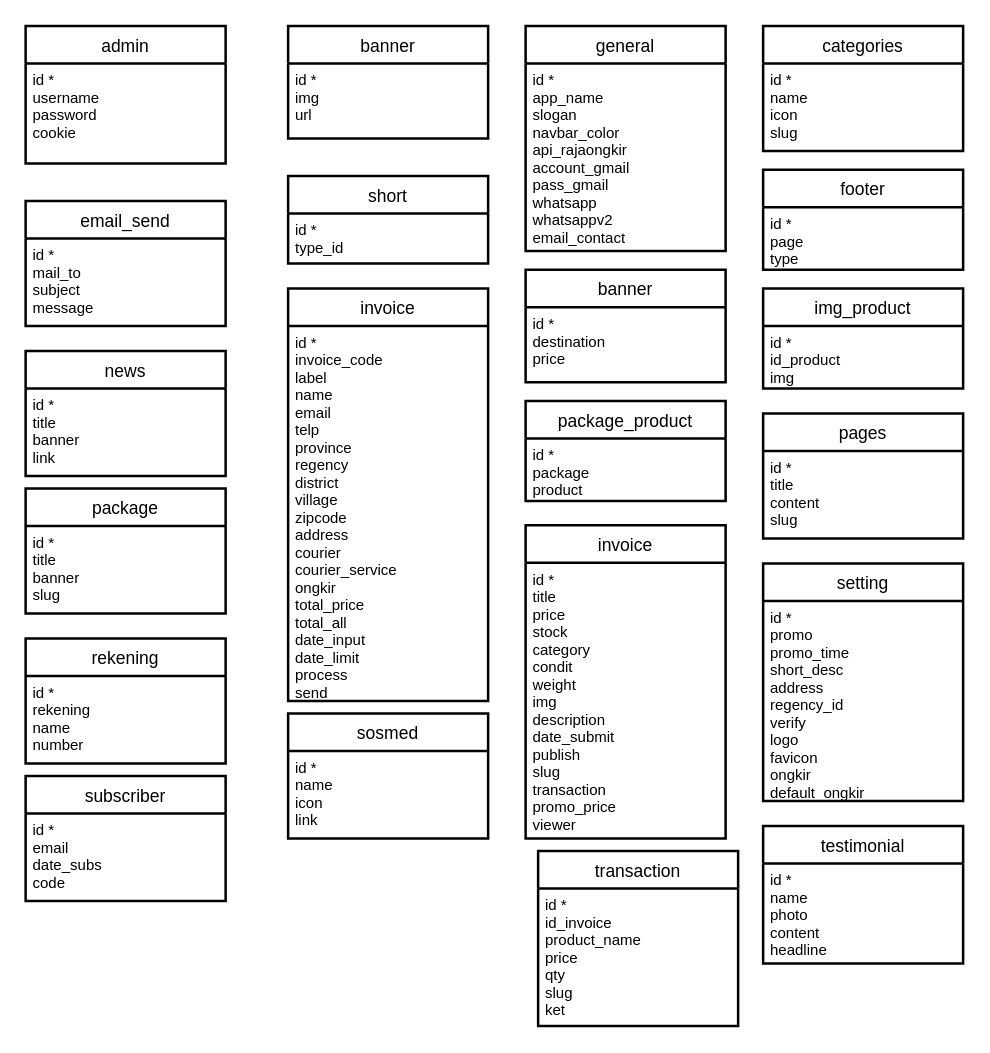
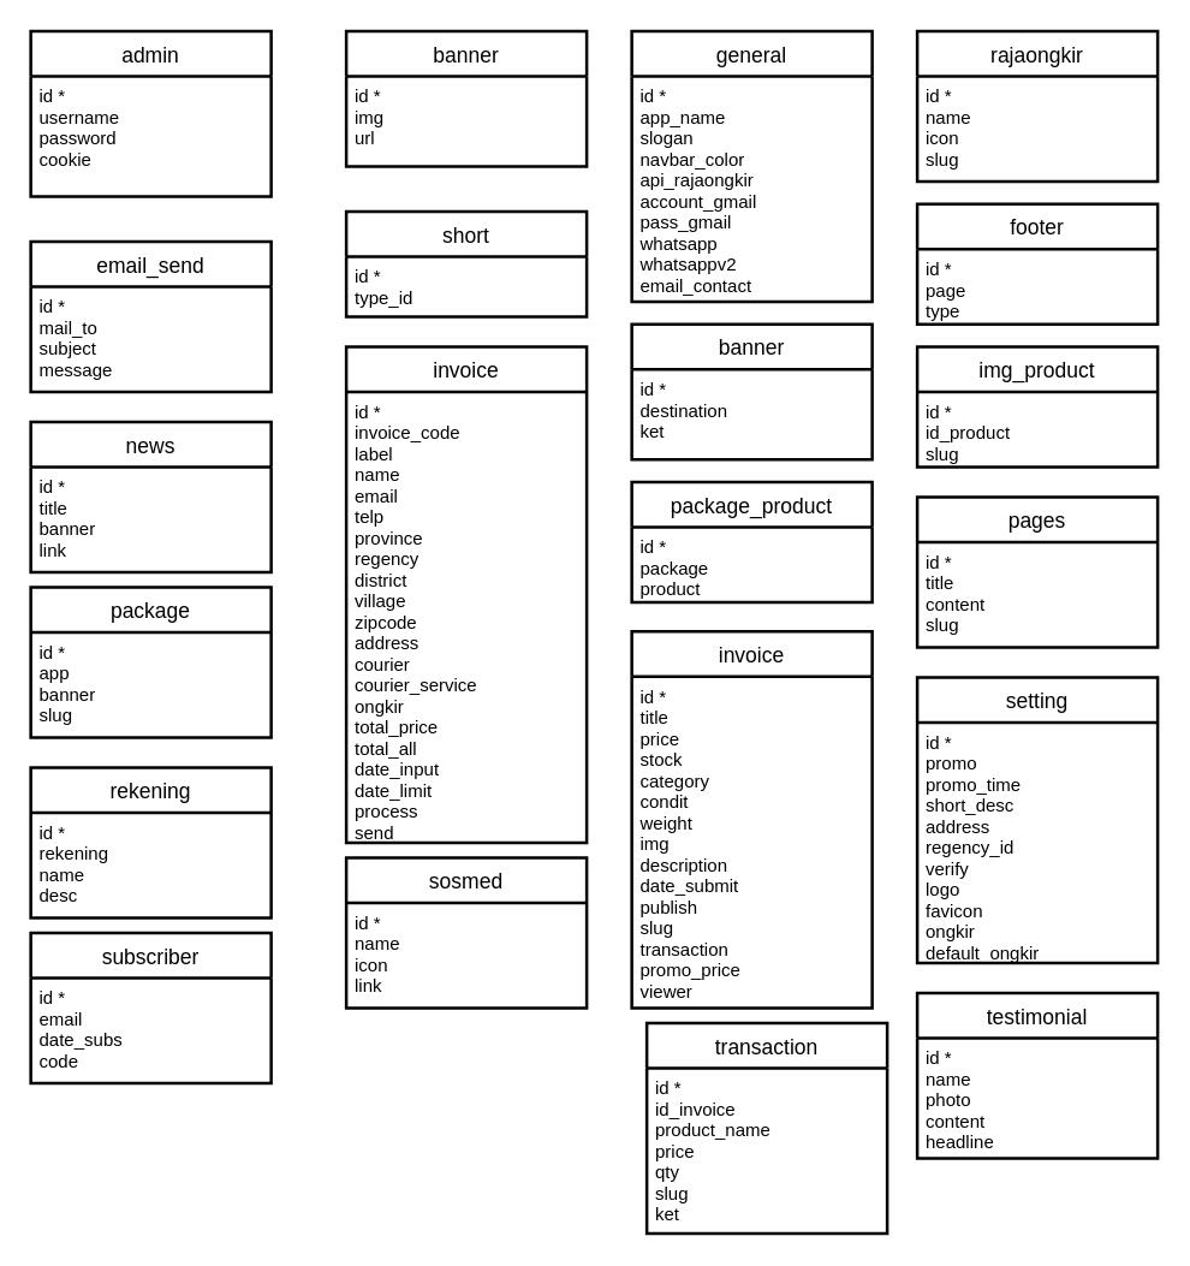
  <mxCell id="0" />
  <mxCell id="1" parent="0" />
  <mxCell id="2" value="admin" style="swimlane;childLayout=stackLayout;horizontal=1;startSize=30;horizontalStack=0;rounded=1;fontSize=14;fontStyle=0;strokeWidth=2;resizeParent=0;resizeLast=1;shadow=0;dashed=0;align=center;arcSize=0;" vertex="1" parent="1"><mxGeometry x="20" y="20" width="160" height="110" as="geometry" /></mxCell>
  <mxCell id="3" value="id *&#10;username&#10;password&#10;cookie" style="align=left;strokeColor=none;fillColor=none;spacingLeft=4;fontSize=12;verticalAlign=top;resizable=0;rotatable=0;part=1;fontStyle=0" vertex="1" parent="2"><mxGeometry y="30" width="160" height="80" as="geometry" /></mxCell>
  <mxCell id="4" value="banner" style="swimlane;childLayout=stackLayout;horizontal=1;startSize=30;horizontalStack=0;rounded=1;fontSize=14;fontStyle=0;strokeWidth=2;resizeParent=0;resizeLast=1;shadow=0;dashed=0;align=center;arcSize=0;" vertex="1" parent="1"><mxGeometry x="230" y="20" width="160" height="90" as="geometry" /></mxCell>
  <mxCell id="5" value="id *&#10;img&#10;url" style="align=left;strokeColor=none;fillColor=none;spacingLeft=4;fontSize=12;verticalAlign=top;resizable=0;rotatable=0;part=1;fontStyle=0" vertex="1" parent="4"><mxGeometry y="30" width="160" height="60" as="geometry" /></mxCell>
- <mxCell id="6" value="categories" style="swimlane;childLayout=stackLayout;horizontal=1;startSize=30;horizontalStack=0;rounded=1;fontSize=14;fontStyle=0;strokeWidth=2;resizeParent=0;resizeLast=1;shadow=0;dashed=0;align=center;arcSize=0;" vertex="1" parent="1"><mxGeometry x="610" y="20" width="160" height="100" as="geometry" /></mxCell>
+ <mxCell id="6" value="rajaongkir" style="swimlane;childLayout=stackLayout;horizontal=1;startSize=30;horizontalStack=0;rounded=1;fontSize=14;fontStyle=0;strokeWidth=2;resizeParent=0;resizeLast=1;shadow=0;dashed=0;align=center;arcSize=0;" vertex="1" parent="1"><mxGeometry x="610" y="20" width="160" height="100" as="geometry" /></mxCell>
  <mxCell id="7" value="id *&#10;name&#10;icon&#10;slug" style="align=left;strokeColor=none;fillColor=none;spacingLeft=4;fontSize=12;verticalAlign=top;resizable=0;rotatable=0;part=1;fontStyle=0" vertex="1" parent="6"><mxGeometry y="30" width="160" height="70" as="geometry" /></mxCell>
  <mxCell id="8" value="short" style="swimlane;childLayout=stackLayout;horizontal=1;startSize=30;horizontalStack=0;rounded=1;fontSize=14;fontStyle=0;strokeWidth=2;resizeParent=0;resizeLast=1;shadow=0;dashed=0;align=center;arcSize=0;" vertex="1" parent="1"><mxGeometry x="230" y="140" width="160" height="70" as="geometry" /></mxCell>
  <mxCell id="9" value="id *&#10;type_id" style="align=left;strokeColor=none;fillColor=none;spacingLeft=4;fontSize=12;verticalAlign=top;resizable=0;rotatable=0;part=1;fontStyle=0" vertex="1" parent="8"><mxGeometry y="30" width="160" height="40" as="geometry" /></mxCell>
  <mxCell id="10" value="banner" style="swimlane;childLayout=stackLayout;horizontal=1;startSize=30;horizontalStack=0;rounded=1;fontSize=14;fontStyle=0;strokeWidth=2;resizeParent=0;resizeLast=1;shadow=0;dashed=0;align=center;arcSize=0;" vertex="1" parent="1"><mxGeometry x="420" y="215" width="160" height="90" as="geometry" /></mxCell>
- <mxCell id="11" value="id *&#10;destination&#10;price" style="align=left;strokeColor=none;fillColor=none;spacingLeft=4;fontSize=12;verticalAlign=top;resizable=0;rotatable=0;part=1;fontStyle=0" vertex="1" parent="10"><mxGeometry y="30" width="160" height="60" as="geometry" /></mxCell>
+ <mxCell id="11" value="id *&#10;destination&#10;ket" style="align=left;strokeColor=none;fillColor=none;spacingLeft=4;fontSize=12;verticalAlign=top;resizable=0;rotatable=0;part=1;fontStyle=0" vertex="1" parent="10"><mxGeometry y="30" width="160" height="60" as="geometry" /></mxCell>
  <mxCell id="12" value="email_send" style="swimlane;childLayout=stackLayout;horizontal=1;startSize=30;horizontalStack=0;rounded=1;fontSize=14;fontStyle=0;strokeWidth=2;resizeParent=0;resizeLast=1;shadow=0;dashed=0;align=center;arcSize=0;" vertex="1" parent="1"><mxGeometry x="20" y="160" width="160" height="100" as="geometry" /></mxCell>
  <mxCell id="13" value="id *&#10;mail_to&#10;subject&#10;message" style="align=left;strokeColor=none;fillColor=none;spacingLeft=4;fontSize=12;verticalAlign=top;resizable=0;rotatable=0;part=1;fontStyle=0" vertex="1" parent="12"><mxGeometry y="30" width="160" height="70" as="geometry" /></mxCell>
  <mxCell id="14" value="footer" style="swimlane;childLayout=stackLayout;horizontal=1;startSize=30;horizontalStack=0;rounded=1;fontSize=14;fontStyle=0;strokeWidth=2;resizeParent=0;resizeLast=1;shadow=0;dashed=0;align=center;arcSize=0;" vertex="1" parent="1"><mxGeometry x="610" y="135" width="160" height="80" as="geometry" /></mxCell>
  <mxCell id="15" value="id *&#10;page&#10;type" style="align=left;strokeColor=none;fillColor=none;spacingLeft=4;fontSize=12;verticalAlign=top;resizable=0;rotatable=0;part=1;fontStyle=0" vertex="1" parent="14"><mxGeometry y="30" width="160" height="50" as="geometry" /></mxCell>
  <mxCell id="16" value="general" style="swimlane;childLayout=stackLayout;horizontal=1;startSize=30;horizontalStack=0;rounded=1;fontSize=14;fontStyle=0;strokeWidth=2;resizeParent=0;resizeLast=1;shadow=0;dashed=0;align=center;arcSize=0;" vertex="1" parent="1"><mxGeometry x="420" y="20" width="160" height="180" as="geometry" /></mxCell>
  <mxCell id="17" value="id *&#10;app_name&#10;slogan&#10;navbar_color&#10;api_rajaongkir&#10;account_gmail&#10;pass_gmail&#10;whatsapp&#10;whatsappv2&#10;email_contact" style="align=left;strokeColor=none;fillColor=none;spacingLeft=4;fontSize=12;verticalAlign=top;resizable=0;rotatable=0;part=1;fontStyle=0" vertex="1" parent="16"><mxGeometry y="30" width="160" height="150" as="geometry" /></mxCell>
  <mxCell id="18" value="img_product" style="swimlane;childLayout=stackLayout;horizontal=1;startSize=30;horizontalStack=0;rounded=1;fontSize=14;fontStyle=0;strokeWidth=2;resizeParent=0;resizeLast=1;shadow=0;dashed=0;align=center;arcSize=0;" vertex="1" parent="1"><mxGeometry x="610" y="230" width="160" height="80" as="geometry" /></mxCell>
- <mxCell id="19" value="id *&#10;id_product&#10;img" style="align=left;strokeColor=none;fillColor=none;spacingLeft=4;fontSize=12;verticalAlign=top;resizable=0;rotatable=0;part=1;fontStyle=0" vertex="1" parent="18"><mxGeometry y="30" width="160" height="50" as="geometry" /></mxCell>
+ <mxCell id="19" value="id *&#10;id_product&#10;slug" style="align=left;strokeColor=none;fillColor=none;spacingLeft=4;fontSize=12;verticalAlign=top;resizable=0;rotatable=0;part=1;fontStyle=0" vertex="1" parent="18"><mxGeometry y="30" width="160" height="50" as="geometry" /></mxCell>
  <mxCell id="20" value="invoice" style="swimlane;childLayout=stackLayout;horizontal=1;startSize=30;horizontalStack=0;rounded=1;fontSize=14;fontStyle=0;strokeWidth=2;resizeParent=0;resizeLast=1;shadow=0;dashed=0;align=center;arcSize=0;" vertex="1" parent="1"><mxGeometry x="230" y="230" width="160" height="330" as="geometry" /></mxCell>
  <mxCell id="21" value="id *&#10;invoice_code&#10;label&#10;name&#10;email&#10;telp&#10;province&#10;regency&#10;district&#10;village&#10;zipcode&#10;address&#10;courier&#10;courier_service&#10;ongkir&#10;total_price&#10;total_all&#10;date_input&#10;date_limit&#10;process&#10;send" style="align=left;strokeColor=none;fillColor=none;spacingLeft=4;fontSize=12;verticalAlign=top;resizable=0;rotatable=0;part=1;fontStyle=0" vertex="1" parent="20"><mxGeometry y="30" width="160" height="300" as="geometry" /></mxCell>
  <mxCell id="22" value="news" style="swimlane;childLayout=stackLayout;horizontal=1;startSize=30;horizontalStack=0;rounded=1;fontSize=14;fontStyle=0;strokeWidth=2;resizeParent=0;resizeLast=1;shadow=0;dashed=0;align=center;arcSize=0;" vertex="1" parent="1"><mxGeometry x="20" y="280" width="160" height="100" as="geometry" /></mxCell>
  <mxCell id="23" value="id *&#10;title&#10;banner&#10;link" style="align=left;strokeColor=none;fillColor=none;spacingLeft=4;fontSize=12;verticalAlign=top;resizable=0;rotatable=0;part=1;fontStyle=0" vertex="1" parent="22"><mxGeometry y="30" width="160" height="70" as="geometry" /></mxCell>
  <mxCell id="24" value="package" style="swimlane;childLayout=stackLayout;horizontal=1;startSize=30;horizontalStack=0;rounded=1;fontSize=14;fontStyle=0;strokeWidth=2;resizeParent=0;resizeLast=1;shadow=0;dashed=0;align=center;arcSize=0;" vertex="1" parent="1"><mxGeometry x="20" y="390" width="160" height="100" as="geometry" /></mxCell>
- <mxCell id="25" value="id *&#10;title&#10;banner&#10;slug" style="align=left;strokeColor=none;fillColor=none;spacingLeft=4;fontSize=12;verticalAlign=top;resizable=0;rotatable=0;part=1;fontStyle=0" vertex="1" parent="24"><mxGeometry y="30" width="160" height="70" as="geometry" /></mxCell>
+ <mxCell id="25" value="id *&#10;app&#10;banner&#10;slug" style="align=left;strokeColor=none;fillColor=none;spacingLeft=4;fontSize=12;verticalAlign=top;resizable=0;rotatable=0;part=1;fontStyle=0" vertex="1" parent="24"><mxGeometry y="30" width="160" height="70" as="geometry" /></mxCell>
  <mxCell id="26" value="package_product" style="swimlane;childLayout=stackLayout;horizontal=1;startSize=30;horizontalStack=0;rounded=1;fontSize=14;fontStyle=0;strokeWidth=2;resizeParent=0;resizeLast=1;shadow=0;dashed=0;align=center;arcSize=0;" vertex="1" parent="1"><mxGeometry x="420" y="320" width="160" height="80" as="geometry" /></mxCell>
  <mxCell id="27" value="id *&#10;package&#10;product" style="align=left;strokeColor=none;fillColor=none;spacingLeft=4;fontSize=12;verticalAlign=top;resizable=0;rotatable=0;part=1;fontStyle=0" vertex="1" parent="26"><mxGeometry y="30" width="160" height="50" as="geometry" /></mxCell>
  <mxCell id="28" value="pages" style="swimlane;childLayout=stackLayout;horizontal=1;startSize=30;horizontalStack=0;rounded=1;fontSize=14;fontStyle=0;strokeWidth=2;resizeParent=0;resizeLast=1;shadow=0;dashed=0;align=center;arcSize=0;" vertex="1" parent="1"><mxGeometry x="610" y="330" width="160" height="100" as="geometry" /></mxCell>
  <mxCell id="29" value="id *&#10;title&#10;content&#10;slug" style="align=left;strokeColor=none;fillColor=none;spacingLeft=4;fontSize=12;verticalAlign=top;resizable=0;rotatable=0;part=1;fontStyle=0" vertex="1" parent="28"><mxGeometry y="30" width="160" height="70" as="geometry" /></mxCell>
  <mxCell id="30" value="invoice" style="swimlane;childLayout=stackLayout;horizontal=1;startSize=30;horizontalStack=0;rounded=1;fontSize=14;fontStyle=0;strokeWidth=2;resizeParent=0;resizeLast=1;shadow=0;dashed=0;align=center;arcSize=0;" vertex="1" parent="1"><mxGeometry x="420" y="419.5" width="160" height="250.5" as="geometry" /></mxCell>
  <mxCell id="31" value="id *&#10;title&#10;price&#10;stock&#10;category&#10;condit&#10;weight&#10;img&#10;description&#10;date_submit&#10;publish&#10;slug&#10;transaction&#10;promo_price&#10;viewer" style="align=left;strokeColor=none;fillColor=none;spacingLeft=4;fontSize=12;verticalAlign=top;resizable=0;rotatable=0;part=1;fontStyle=0" vertex="1" parent="30"><mxGeometry y="30" width="160" height="220.5" as="geometry" /></mxCell>
  <mxCell id="32" value="rekening" style="swimlane;childLayout=stackLayout;horizontal=1;startSize=30;horizontalStack=0;rounded=1;fontSize=14;fontStyle=0;strokeWidth=2;resizeParent=0;resizeLast=1;shadow=0;dashed=0;align=center;arcSize=0;" vertex="1" parent="1"><mxGeometry x="20" y="510" width="160" height="100" as="geometry" /></mxCell>
- <mxCell id="33" value="id *&#10;rekening&#10;name&#10;number" style="align=left;strokeColor=none;fillColor=none;spacingLeft=4;fontSize=12;verticalAlign=top;resizable=0;rotatable=0;part=1;fontStyle=0" vertex="1" parent="32"><mxGeometry y="30" width="160" height="70" as="geometry" /></mxCell>
+ <mxCell id="33" value="id *&#10;rekening&#10;name&#10;desc" style="align=left;strokeColor=none;fillColor=none;spacingLeft=4;fontSize=12;verticalAlign=top;resizable=0;rotatable=0;part=1;fontStyle=0" vertex="1" parent="32"><mxGeometry y="30" width="160" height="70" as="geometry" /></mxCell>
  <mxCell id="34" value="setting" style="swimlane;childLayout=stackLayout;horizontal=1;startSize=30;horizontalStack=0;rounded=1;fontSize=14;fontStyle=0;strokeWidth=2;resizeParent=0;resizeLast=1;shadow=0;dashed=0;align=center;arcSize=0;" vertex="1" parent="1"><mxGeometry x="610" y="450" width="160" height="190" as="geometry" /></mxCell>
  <mxCell id="35" value="id *&#10;promo&#10;promo_time&#10;short_desc&#10;address&#10;regency_id&#10;verify&#10;logo&#10;favicon&#10;ongkir&#10;default_ongkir" style="align=left;strokeColor=none;fillColor=none;spacingLeft=4;fontSize=12;verticalAlign=top;resizable=0;rotatable=0;part=1;fontStyle=0" vertex="1" parent="34"><mxGeometry y="30" width="160" height="160" as="geometry" /></mxCell>
  <mxCell id="36" value="sosmed" style="swimlane;childLayout=stackLayout;horizontal=1;startSize=30;horizontalStack=0;rounded=1;fontSize=14;fontStyle=0;strokeWidth=2;resizeParent=0;resizeLast=1;shadow=0;dashed=0;align=center;arcSize=0;" vertex="1" parent="1"><mxGeometry x="230" y="570" width="160" height="100" as="geometry" /></mxCell>
  <mxCell id="37" value="id *&#10;name&#10;icon&#10;link" style="align=left;strokeColor=none;fillColor=none;spacingLeft=4;fontSize=12;verticalAlign=top;resizable=0;rotatable=0;part=1;fontStyle=0" vertex="1" parent="36"><mxGeometry y="30" width="160" height="70" as="geometry" /></mxCell>
  <mxCell id="38" value="subscriber" style="swimlane;childLayout=stackLayout;horizontal=1;startSize=30;horizontalStack=0;rounded=1;fontSize=14;fontStyle=0;strokeWidth=2;resizeParent=0;resizeLast=1;shadow=0;dashed=0;align=center;arcSize=0;" vertex="1" parent="1"><mxGeometry x="20" y="620" width="160" height="100" as="geometry" /></mxCell>
  <mxCell id="39" value="id *&#10;email&#10;date_subs&#10;code" style="align=left;strokeColor=none;fillColor=none;spacingLeft=4;fontSize=12;verticalAlign=top;resizable=0;rotatable=0;part=1;fontStyle=0" vertex="1" parent="38"><mxGeometry y="30" width="160" height="70" as="geometry" /></mxCell>
  <mxCell id="40" value="testimonial" style="swimlane;childLayout=stackLayout;horizontal=1;startSize=30;horizontalStack=0;rounded=1;fontSize=14;fontStyle=0;strokeWidth=2;resizeParent=0;resizeLast=1;shadow=0;dashed=0;align=center;arcSize=0;" vertex="1" parent="1"><mxGeometry x="610" y="660" width="160" height="110" as="geometry" /></mxCell>
  <mxCell id="41" value="id *&#10;name&#10;photo&#10;content&#10;headline" style="align=left;strokeColor=none;fillColor=none;spacingLeft=4;fontSize=12;verticalAlign=top;resizable=0;rotatable=0;part=1;fontStyle=0" vertex="1" parent="40"><mxGeometry y="30" width="160" height="80" as="geometry" /></mxCell>
  <mxCell id="42" value="transaction" style="swimlane;childLayout=stackLayout;horizontal=1;startSize=30;horizontalStack=0;rounded=1;fontSize=14;fontStyle=0;strokeWidth=2;resizeParent=0;resizeLast=1;shadow=0;dashed=0;align=center;arcSize=0;" vertex="1" parent="1"><mxGeometry x="430" y="680" width="160" height="140" as="geometry" /></mxCell>
  <mxCell id="43" value="id *&#10;id_invoice&#10;product_name&#10;price&#10;qty&#10;slug&#10;ket" style="align=left;strokeColor=none;fillColor=none;spacingLeft=4;fontSize=12;verticalAlign=top;resizable=0;rotatable=0;part=1;fontStyle=0" vertex="1" parent="42"><mxGeometry y="30" width="160" height="110" as="geometry" /></mxCell>
